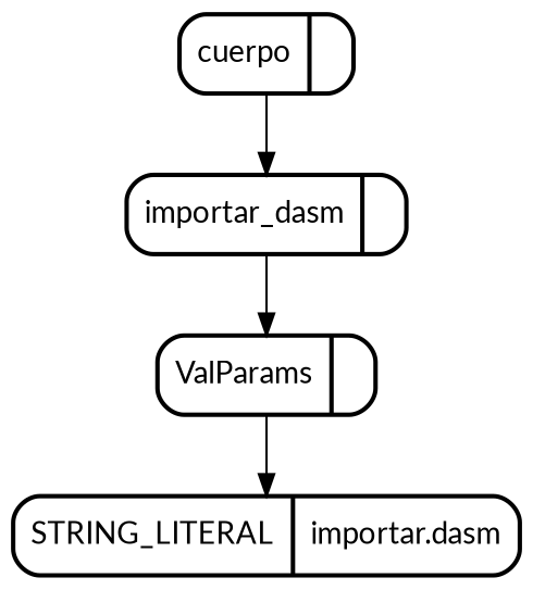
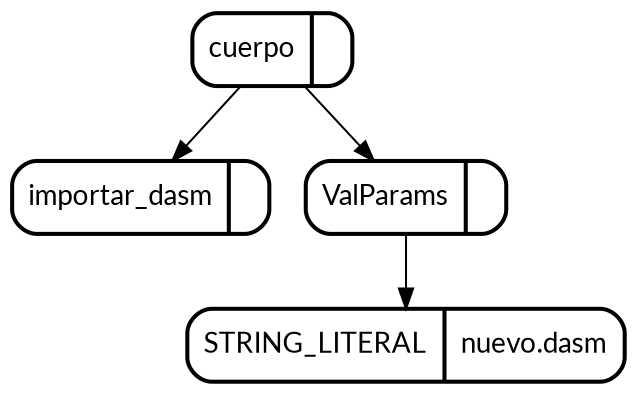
  digraph {
    fontname=Lato
    node [fontname=Lato shape=Mrecord style=bold]
    edge [fontname=Lato]
    n1 [label="cuerpo | "]
    n2 [label="importar_dasm | "]
    n3 [label="ValParams | "]
-   n4 [label="STRING_LITERAL | importar.dasm"]
+   n4 [label="STRING_LITERAL | nuevo.dasm"]
    n1 -> n2
-   n2 -> n3
+   n1 -> n3
    n3 -> n4
  }
